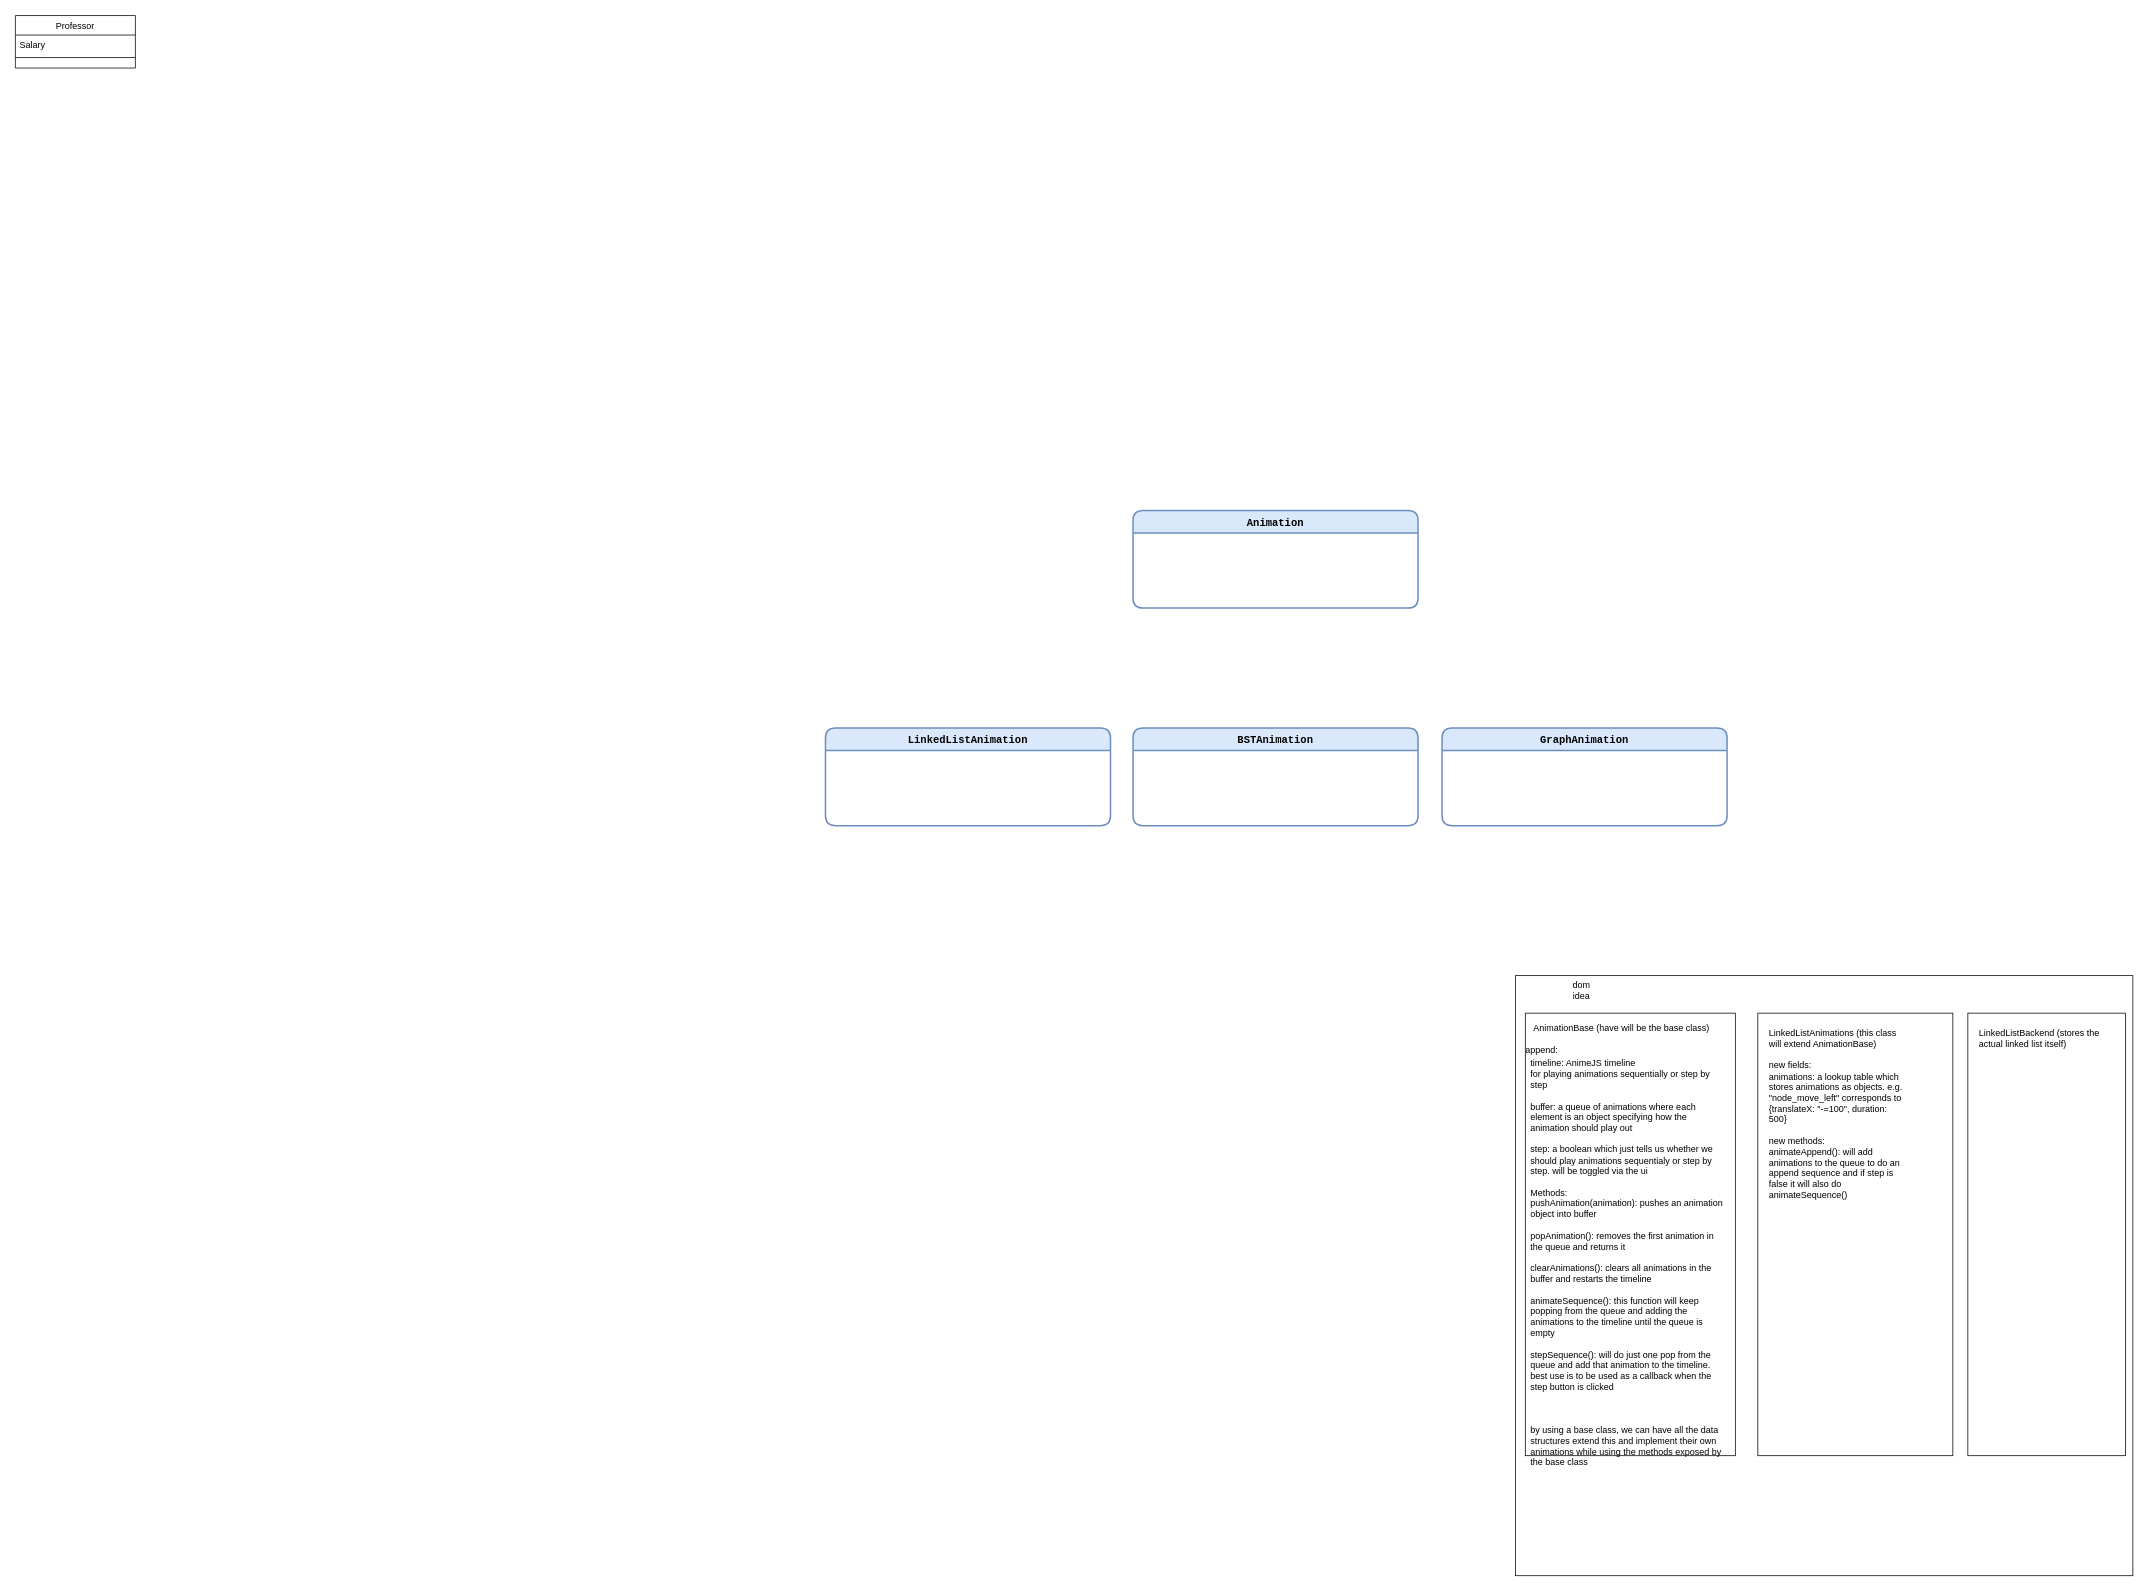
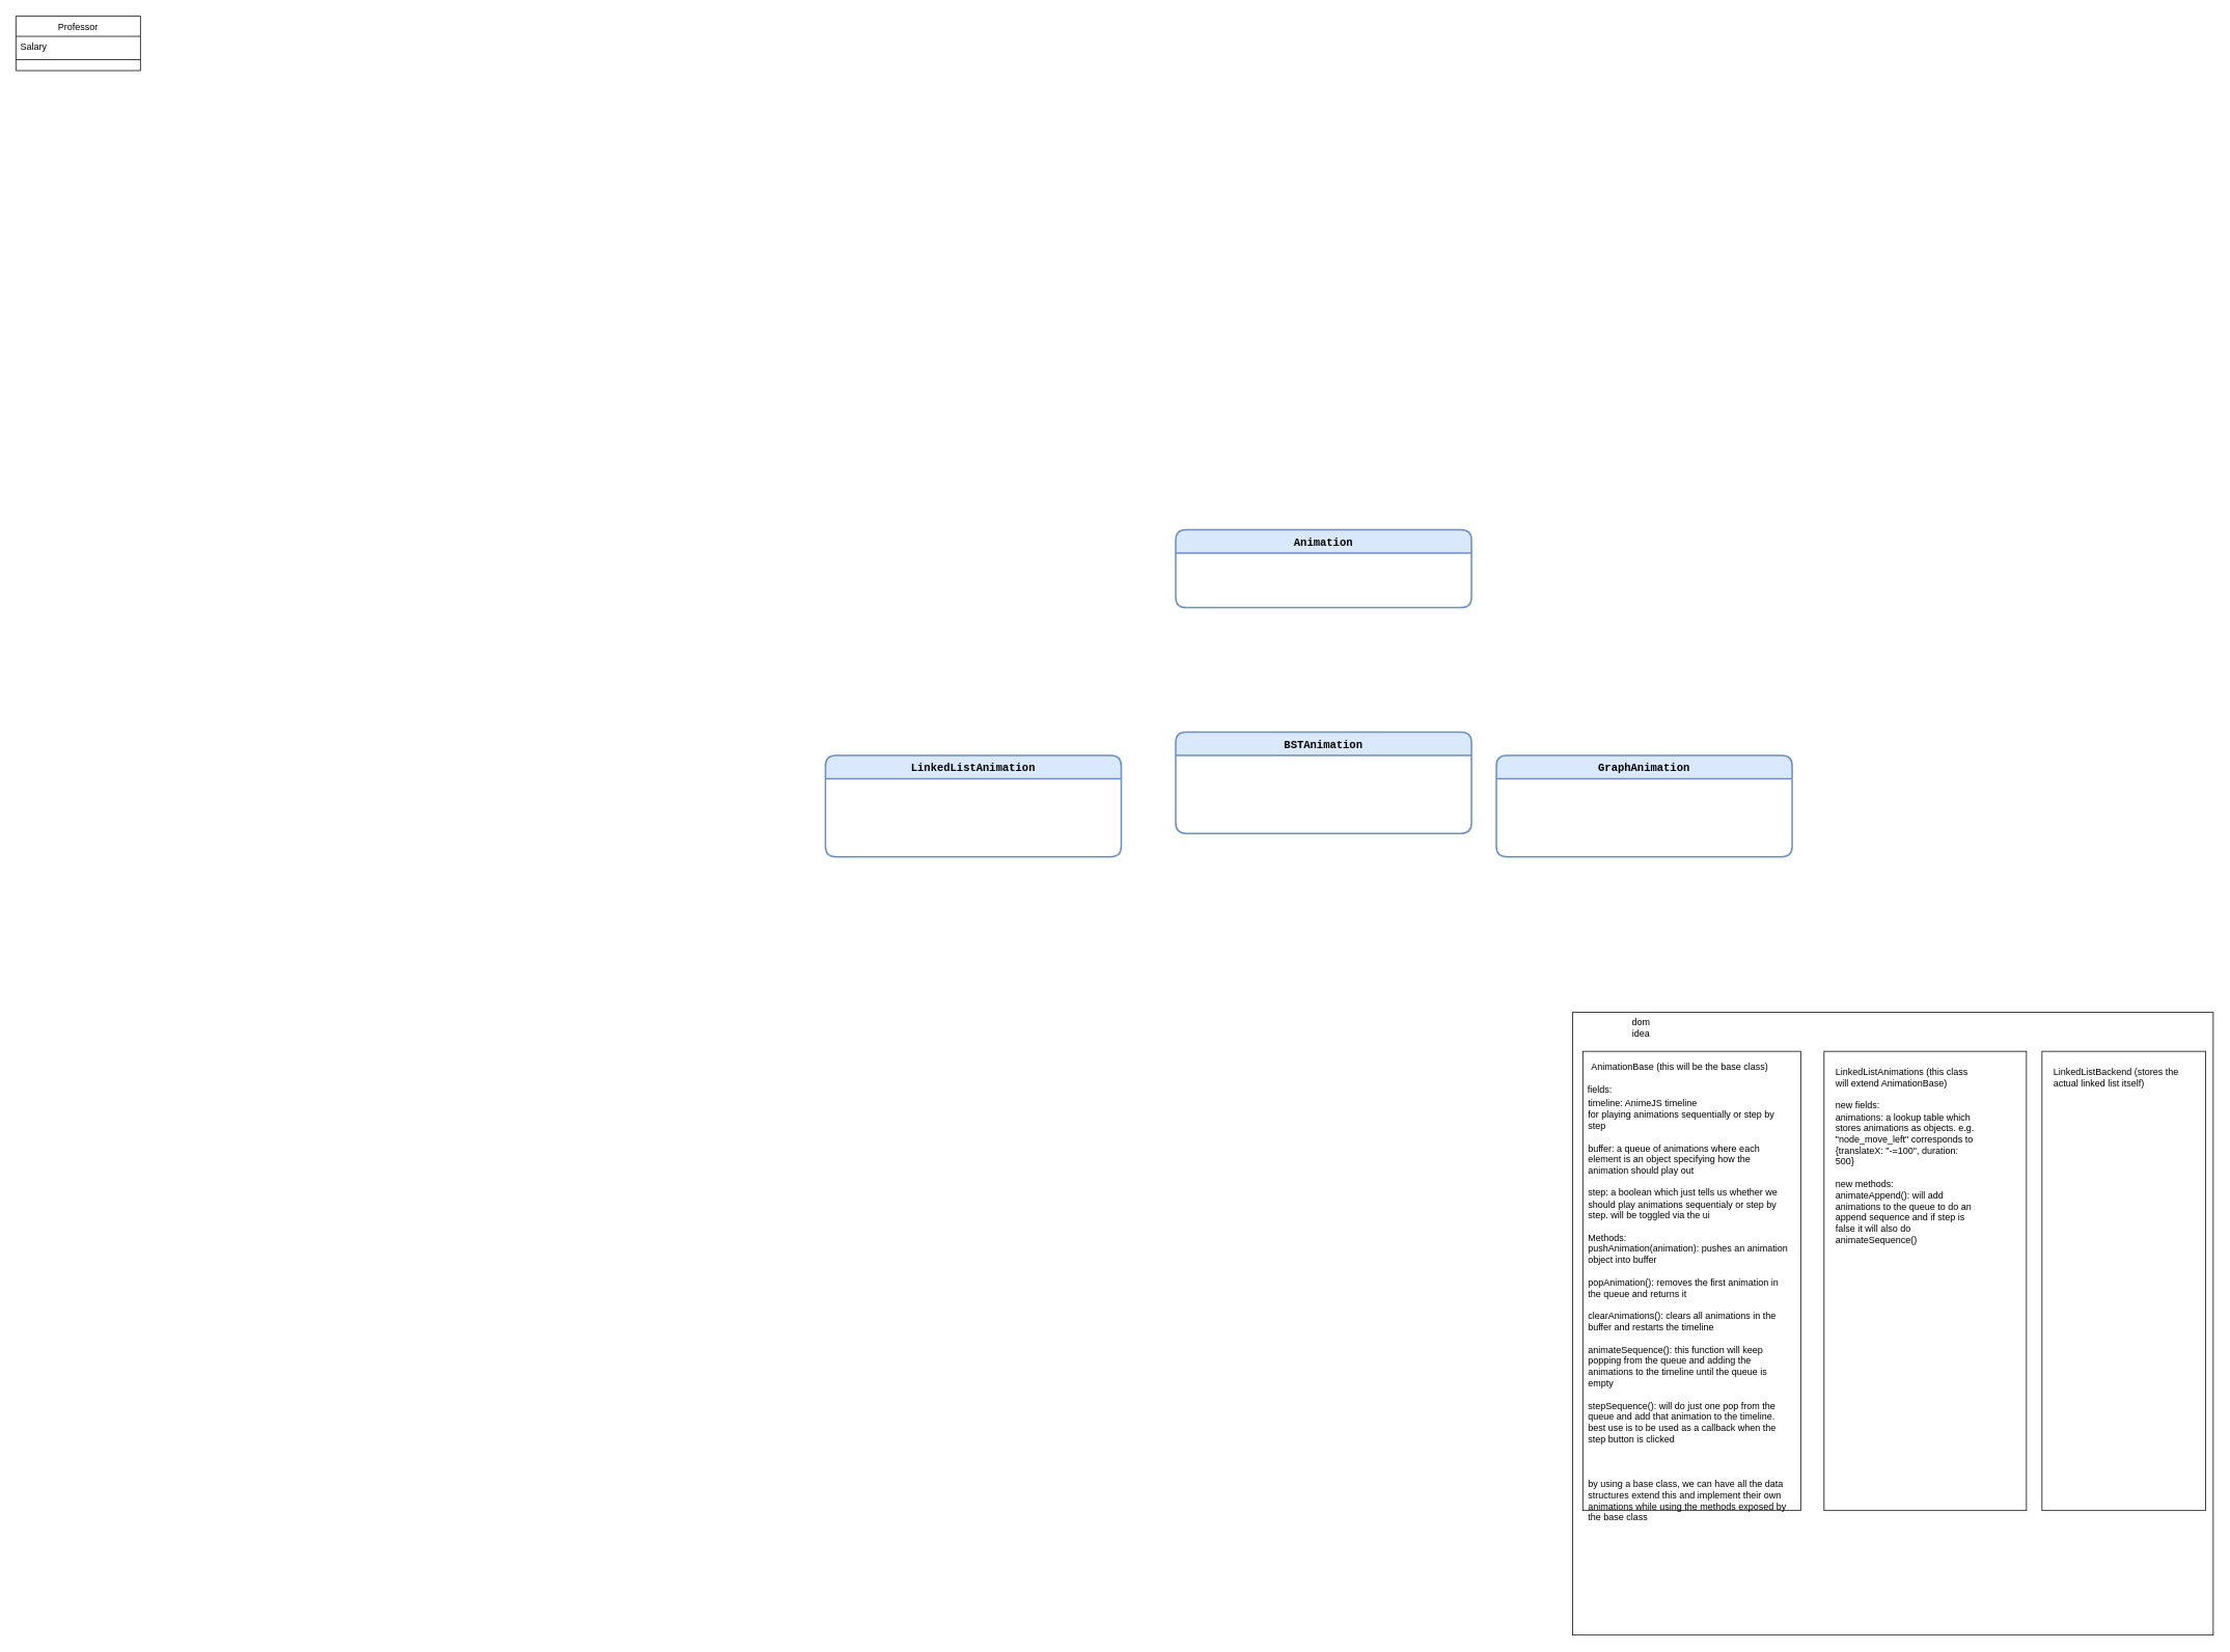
  <mxCell id="0" />
  <mxCell id="1" parent="0" />
  <mxCell id="2" value="Professor" style="swimlane;fontStyle=0;align=center;verticalAlign=top;childLayout=stackLayout;horizontal=1;startSize=26;horizontalStack=0;resizeParent=1;resizeLast=0;collapsible=1;marginBottom=0;rounded=0;shadow=0;strokeWidth=1;" parent="1" vertex="1"><mxGeometry x="20" y="20" width="160" height="70" as="geometry"><mxRectangle x="340" y="380" width="170" height="26" as="alternateBounds" /></mxGeometry></mxCell>
  <mxCell id="3" value="Salary" style="text;align=left;verticalAlign=top;spacingLeft=4;spacingRight=4;overflow=hidden;rotatable=0;points=[[0,0.5],[1,0.5]];portConstraint=eastwest;" parent="2" vertex="1"><mxGeometry y="26" width="160" height="26" as="geometry" /></mxCell>
  <mxCell id="4" value="" style="line;html=1;strokeWidth=1;align=left;verticalAlign=middle;spacingTop=-1;spacingLeft=3;spacingRight=3;rotatable=0;labelPosition=right;points=[];portConstraint=eastwest;" parent="2" vertex="1"><mxGeometry y="52" width="160" height="8" as="geometry" /></mxCell>
  <mxCell id="5" value="" style="rounded=0;whiteSpace=wrap;html=1;" vertex="1" parent="1"><mxGeometry x="2020" y="1300" width="823" height="800" as="geometry" /></mxCell>
  <mxCell id="6" value="dom idea" style="text;html=1;strokeColor=none;fillColor=none;align=center;verticalAlign=middle;whiteSpace=wrap;rounded=0;" vertex="1" parent="1"><mxGeometry x="2088" y="1310" width="40" height="20" as="geometry" /></mxCell>
  <mxCell id="7" value="" style="rounded=0;whiteSpace=wrap;html=1;" vertex="1" parent="1"><mxGeometry x="2033" y="1350" width="280" height="590" as="geometry" /></mxCell>
  <mxCell id="8" value="" style="rounded=0;whiteSpace=wrap;html=1;" vertex="1" parent="1"><mxGeometry x="2343" y="1350" width="260" height="590" as="geometry" /></mxCell>
  <mxCell id="9" value="" style="rounded=0;whiteSpace=wrap;html=1;" vertex="1" parent="1"><mxGeometry x="2623" y="1350" width="210" height="590" as="geometry" /></mxCell>
- <mxCell id="10" value="AnimationBase (have will be the base class)&lt;br&gt;" style="text;html=1;strokeColor=none;fillColor=none;align=left;verticalAlign=middle;whiteSpace=wrap;rounded=0;" vertex="1" parent="1"><mxGeometry x="2042" y="1360" width="260" height="20" as="geometry" /></mxCell>
- <mxCell id="11" value="append:" style="text;html=1;strokeColor=none;fillColor=none;align=center;verticalAlign=middle;whiteSpace=wrap;rounded=0;" vertex="1" parent="1"><mxGeometry x="2035" y="1390" width="40" height="20" as="geometry" /></mxCell>
+ <mxCell id="10" value="AnimationBase (this will be the base class)&lt;br&gt;" style="text;html=1;strokeColor=none;fillColor=none;align=left;verticalAlign=middle;whiteSpace=wrap;rounded=0;" vertex="1" parent="1"><mxGeometry x="2042" y="1360" width="260" height="20" as="geometry" /></mxCell>
+ <mxCell id="11" value="fields:" style="text;html=1;strokeColor=none;fillColor=none;align=center;verticalAlign=middle;whiteSpace=wrap;rounded=0;" vertex="1" parent="1"><mxGeometry x="2035" y="1390" width="40" height="20" as="geometry" /></mxCell>
  <mxCell id="12" value="timeline: AnimeJS timeline&lt;br&gt;for playing animations sequentially or step by step&lt;br&gt;&lt;br&gt;buffer: a queue of animations where each element is an object specifying how the animation should play out&lt;br&gt;&lt;br&gt;step: a boolean which just tells us whether we should play animations sequentialy or step by step. will be toggled via the ui&lt;br&gt;&lt;br&gt;Methods:&lt;br&gt;pushAnimation(animation): pushes an animation object into buffer&lt;br&gt;&lt;br&gt;popAnimation(): removes the first animation in the queue and returns it&lt;br&gt;&lt;br&gt;clearAnimations(): clears all animations in the buffer and restarts the timeline&lt;br&gt;&lt;br&gt;animateSequence(): this function will keep popping from the queue and adding the animations to the timeline until the queue is empty&lt;br&gt;&lt;br&gt;stepSequence(): will do just one pop from the queue and add that animation to the timeline. best use is to be used as a callback when the step button is clicked&lt;br&gt;&lt;br&gt;&lt;br&gt;&lt;br&gt;by using a base class, we can have all the data structures extend this and implement their own animations while using the methods exposed by the base class" style="text;html=1;strokeColor=none;fillColor=none;spacing=5;spacingTop=-20;whiteSpace=wrap;overflow=hidden;rounded=0;" vertex="1" parent="1"><mxGeometry x="2035" y="1420" width="268" height="610" as="geometry" /></mxCell>
  <mxCell id="13" value="LinkedListAnimations (this class will extend AnimationBase)&lt;br&gt;&lt;br&gt;new fields:&lt;br&gt;animations: a lookup table which stores animations as objects. e.g. &quot;node_move_left&quot; corresponds to {translateX: &quot;-=100&quot;, duration: 500}&lt;br&gt;&lt;br&gt;new methods:&lt;br&gt;animateAppend(): will add animations to the queue to do an append sequence and if step is false it will also do animateSequence()" style="text;html=1;strokeColor=none;fillColor=none;spacing=5;spacingTop=-20;whiteSpace=wrap;overflow=hidden;rounded=0;" vertex="1" parent="1"><mxGeometry x="2353" y="1380" width="190" height="530" as="geometry" /></mxCell>
  <mxCell id="14" value="LinkedListBackend (stores the actual linked list itself)" style="text;html=1;strokeColor=none;fillColor=none;spacing=5;spacingTop=-20;whiteSpace=wrap;overflow=hidden;rounded=0;" vertex="1" parent="1"><mxGeometry x="2633" y="1380" width="190" height="120" as="geometry" /></mxCell>
- <mxCell id="15" value="Animation" style="swimlane;childLayout=stackLayout;horizontal=1;startSize=30;horizontalStack=0;rounded=1;fontSize=14;fontStyle=1;strokeWidth=2;resizeParent=0;resizeLast=1;shadow=0;dashed=0;align=center;fontFamily=Courier New;fillColor=#dae8fc;strokeColor=#6c8ebf;" vertex="1" parent="1"><mxGeometry x="1510" y="680" width="380" height="130" as="geometry" /></mxCell>
- <mxCell id="16" value="LinkedListAnimation" style="swimlane;childLayout=stackLayout;horizontal=1;startSize=30;horizontalStack=0;rounded=1;fontSize=14;fontStyle=1;strokeWidth=2;resizeParent=0;resizeLast=1;shadow=0;dashed=0;align=center;fontFamily=Courier New;fillColor=#dae8fc;strokeColor=#6c8ebf;" vertex="1" parent="1"><mxGeometry x="1100" y="970" width="380" height="130" as="geometry" /></mxCell>
- <mxCell id="17" value="BSTAnimation" style="swimlane;childLayout=stackLayout;horizontal=1;startSize=30;horizontalStack=0;rounded=1;fontSize=14;fontStyle=1;strokeWidth=2;resizeParent=0;resizeLast=1;shadow=0;dashed=0;align=center;fontFamily=Courier New;fillColor=#dae8fc;strokeColor=#6c8ebf;" vertex="1" parent="1"><mxGeometry x="1510" y="970" width="380" height="130" as="geometry" /></mxCell>
+ <mxCell id="15" value="Animation" style="swimlane;childLayout=stackLayout;horizontal=1;startSize=30;horizontalStack=0;rounded=1;fontSize=14;fontStyle=1;strokeWidth=2;resizeParent=0;resizeLast=1;shadow=0;dashed=0;align=center;fontFamily=Courier New;fillColor=#dae8fc;strokeColor=#6c8ebf;" vertex="1" parent="1"><mxGeometry x="1510" y="680" width="380" height="100" as="geometry" /></mxCell>
+ <mxCell id="16" value="LinkedListAnimation" style="swimlane;childLayout=stackLayout;horizontal=1;startSize=30;horizontalStack=0;rounded=1;fontSize=14;fontStyle=1;strokeWidth=2;resizeParent=0;resizeLast=1;shadow=0;dashed=0;align=center;fontFamily=Courier New;fillColor=#dae8fc;strokeColor=#6c8ebf;" vertex="1" parent="1"><mxGeometry x="1060" y="970" width="380" height="130" as="geometry" /></mxCell>
+ <mxCell id="17" value="BSTAnimation" style="swimlane;childLayout=stackLayout;horizontal=1;startSize=30;horizontalStack=0;rounded=1;fontSize=14;fontStyle=1;strokeWidth=2;resizeParent=0;resizeLast=1;shadow=0;dashed=0;align=center;fontFamily=Courier New;fillColor=#dae8fc;strokeColor=#6c8ebf;" vertex="1" parent="1"><mxGeometry x="1510" y="940" width="380" height="130" as="geometry" /></mxCell>
  <mxCell id="18" value="GraphAnimation" style="swimlane;childLayout=stackLayout;horizontal=1;startSize=30;horizontalStack=0;rounded=1;fontSize=14;fontStyle=1;strokeWidth=2;resizeParent=0;resizeLast=1;shadow=0;dashed=0;align=center;fontFamily=Courier New;fillColor=#dae8fc;strokeColor=#6c8ebf;" vertex="1" parent="1"><mxGeometry x="1922" y="970" width="380" height="130" as="geometry" /></mxCell>
